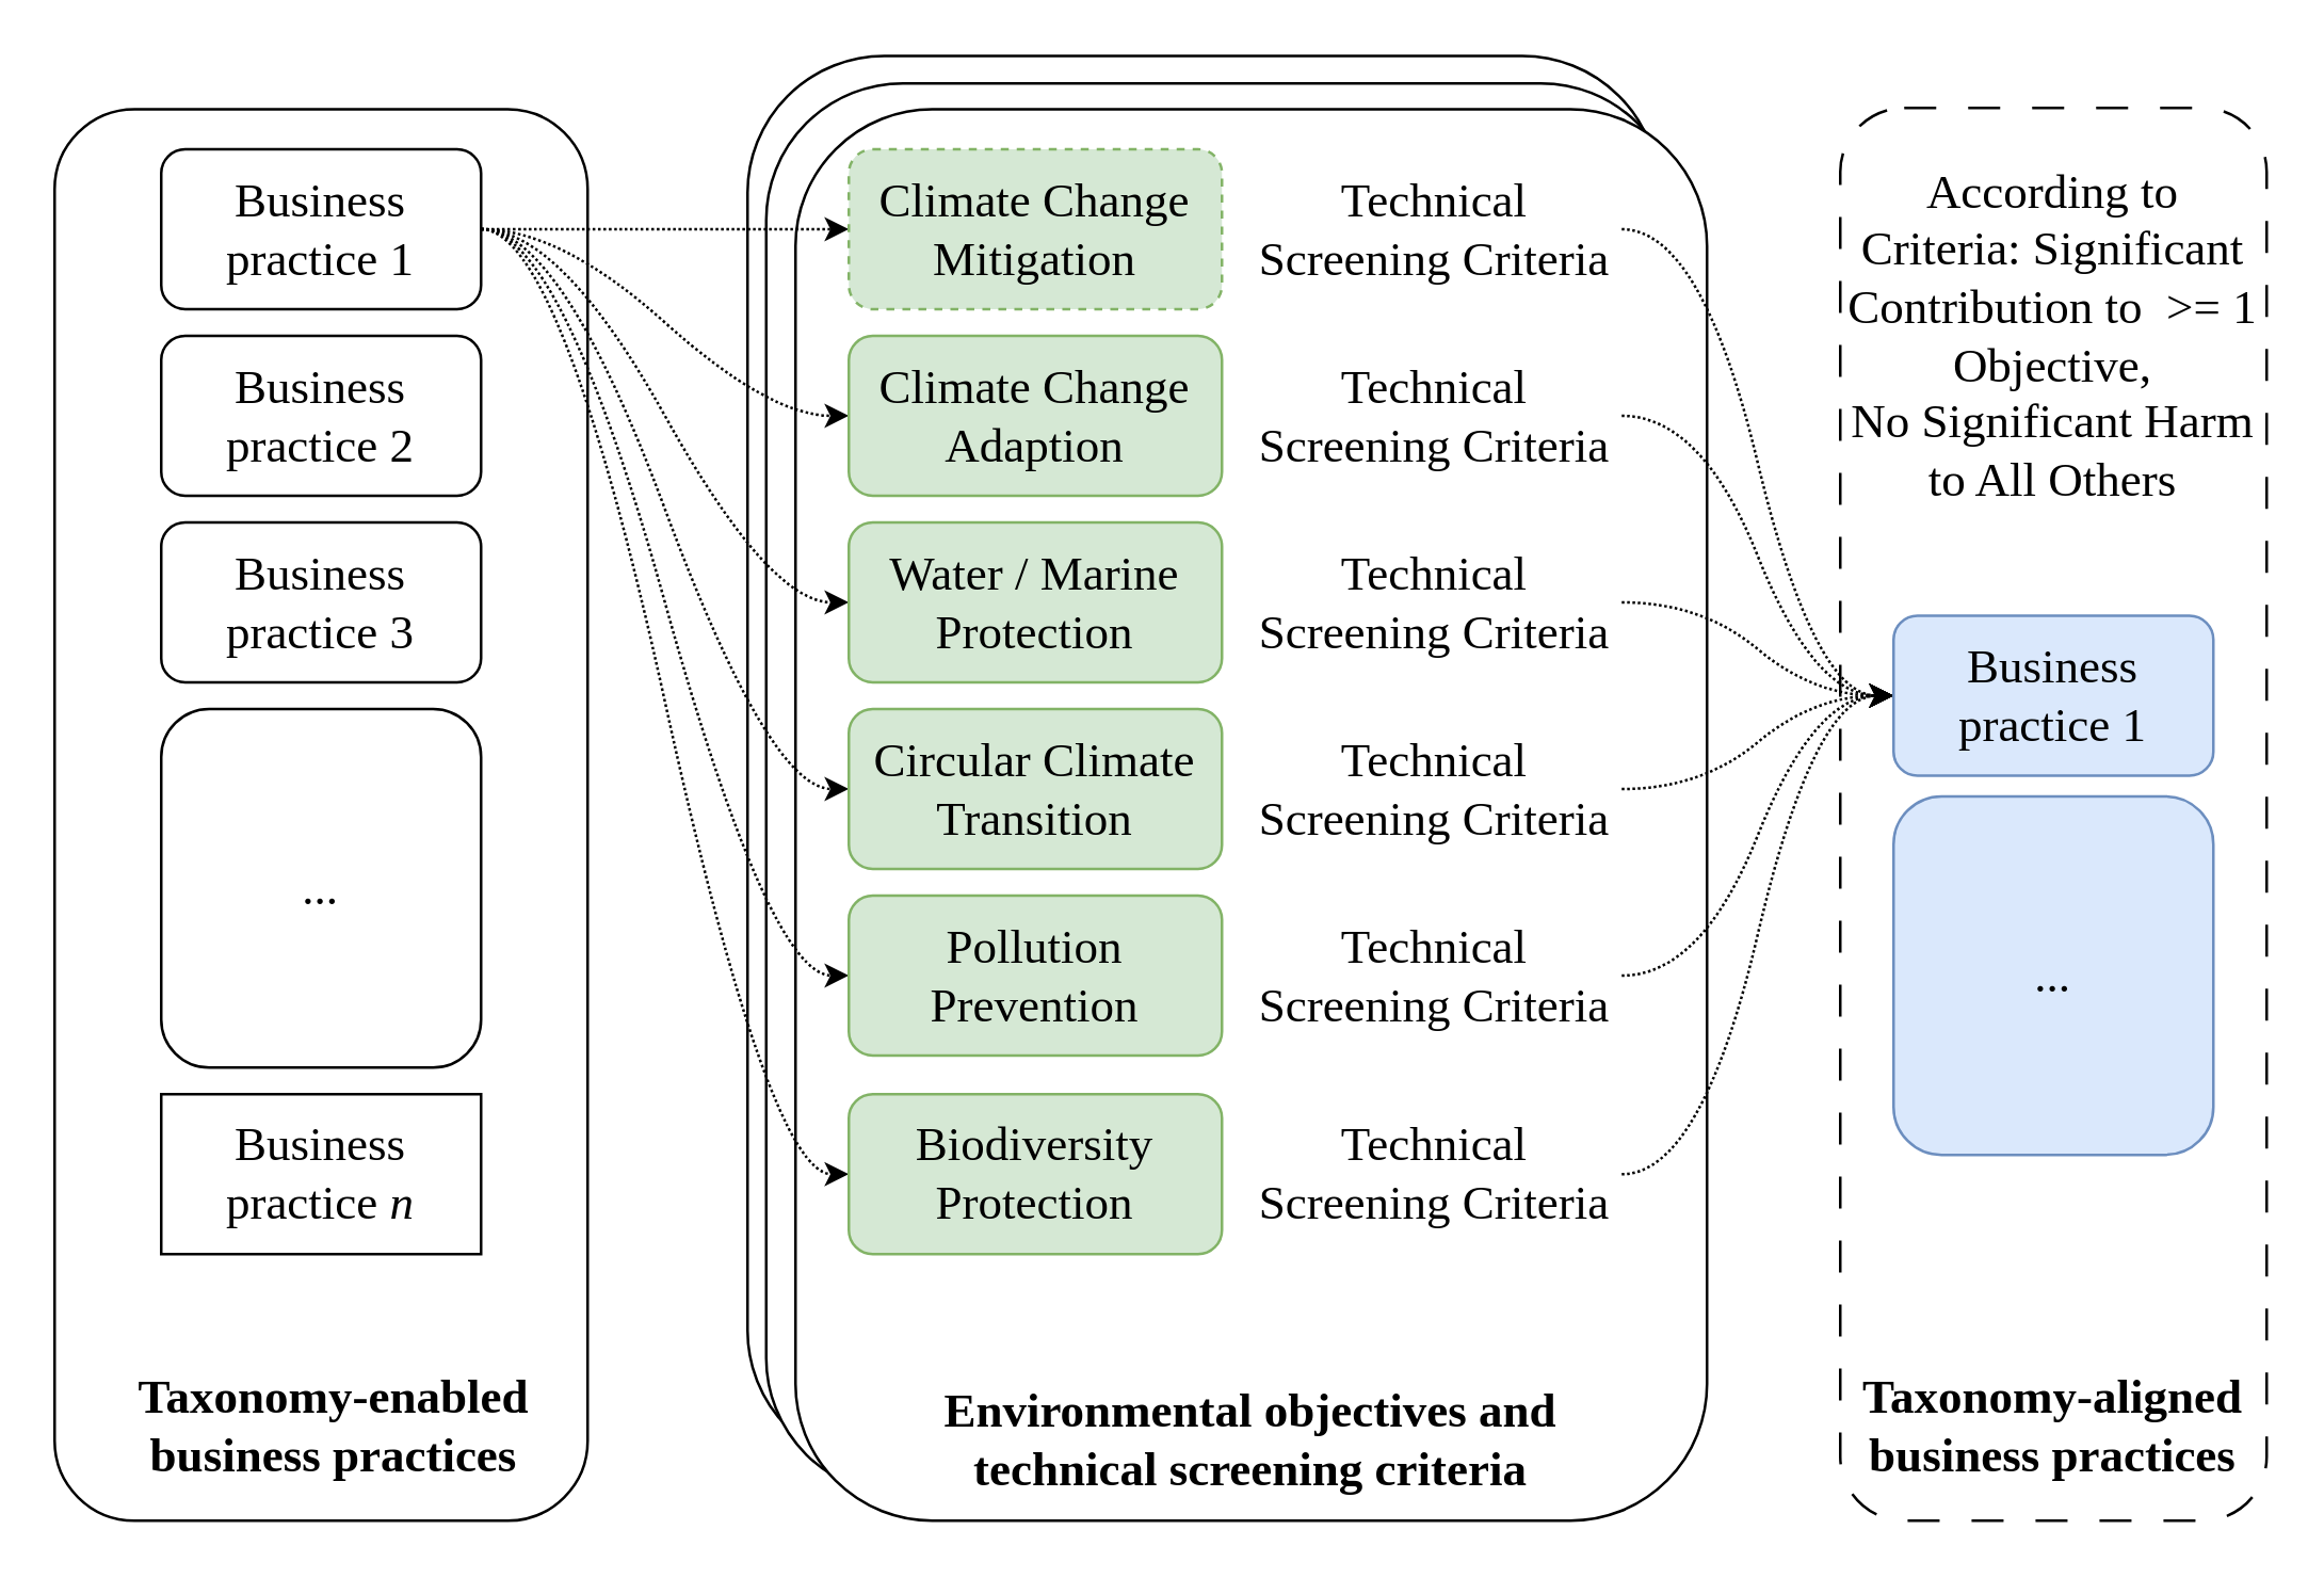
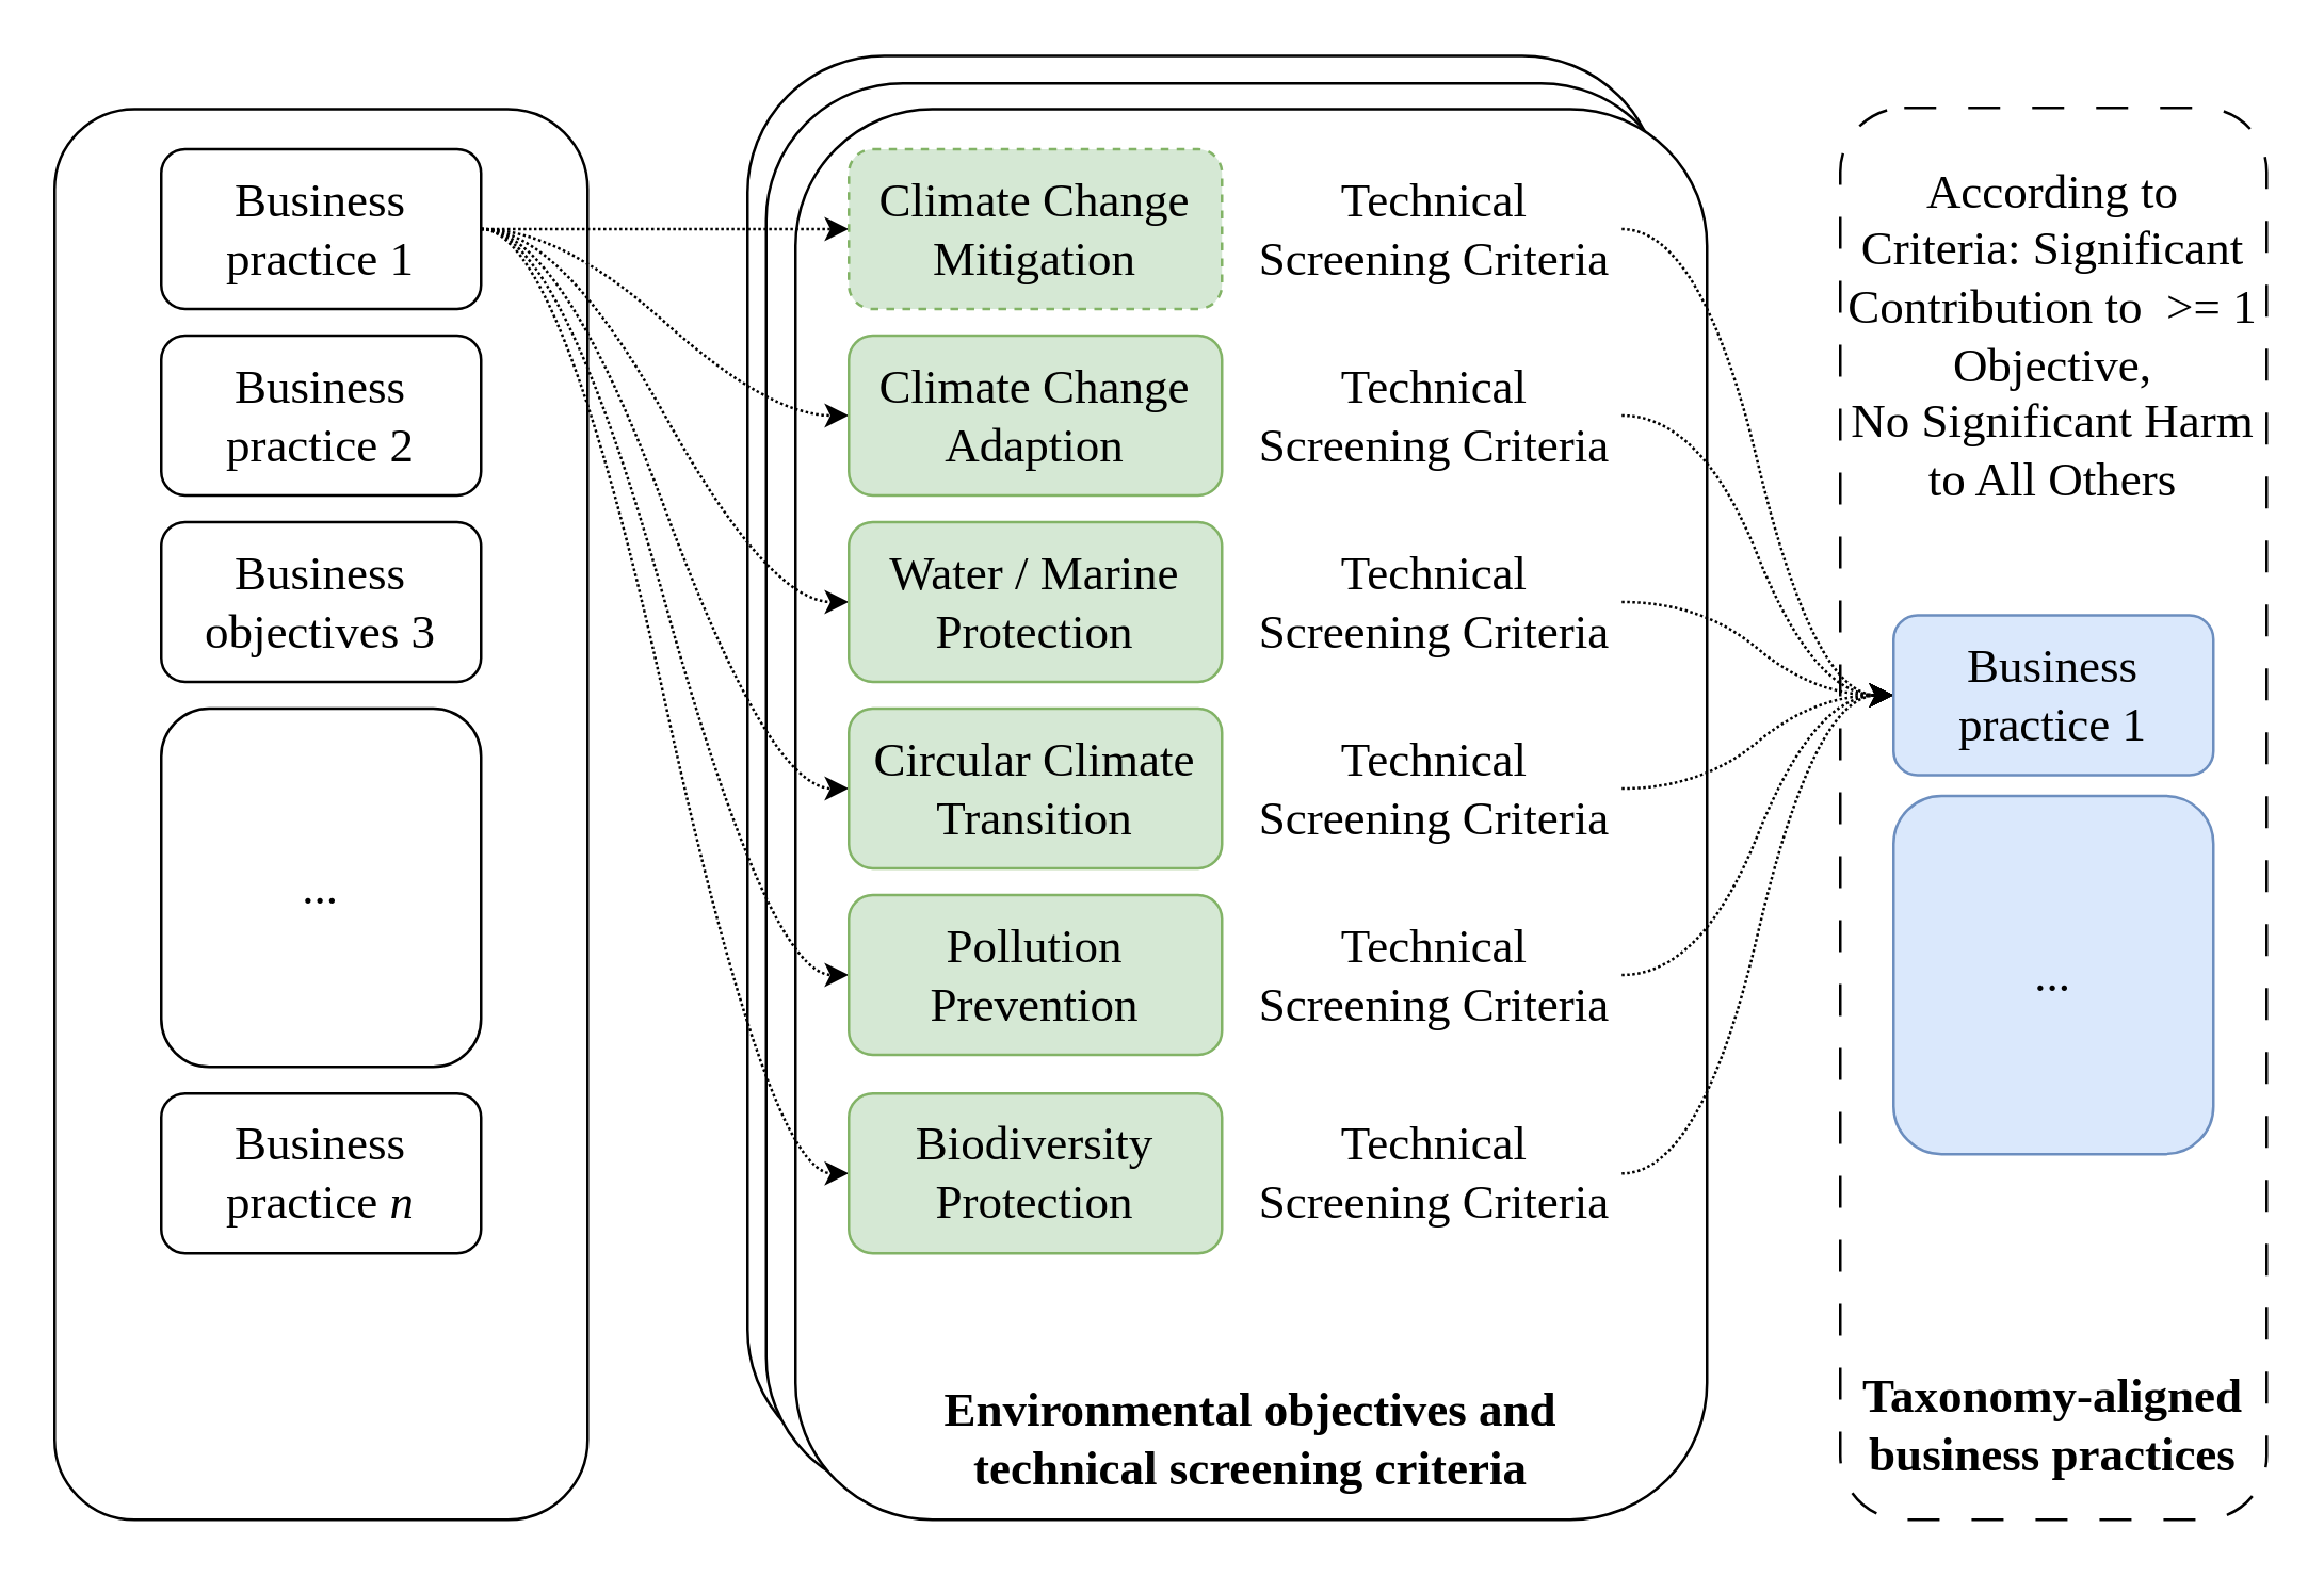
  <mxCell id="0" />
  <mxCell id="1" parent="0" />
  <mxCell id="2" value="" style="rounded=1;whiteSpace=wrap;html=1;fillColor=default;fontFamily=Times New Roman;fontSize=18;fontStyle=0" parent="1" vertex="1"><mxGeometry x="280" y="20.5" width="342" height="529.5" as="geometry" /></mxCell>
  <mxCell id="3" value="" style="rounded=1;whiteSpace=wrap;html=1;fillColor=default;fontFamily=Times New Roman;fontSize=18;fontStyle=0" parent="1" vertex="1"><mxGeometry x="287" y="30.75" width="342" height="529.5" as="geometry" /></mxCell>
  <mxCell id="4" value="" style="rounded=1;whiteSpace=wrap;html=1;fillColor=none;fontFamily=Times New Roman;fontSize=18;fontStyle=0;dashed=1;dashPattern=12 12;" parent="1" vertex="1"><mxGeometry x="690" y="40" width="160" height="530" as="geometry" /></mxCell>
  <mxCell id="5" value="" style="rounded=1;whiteSpace=wrap;html=1;fillColor=default;fontFamily=Times New Roman;fontSize=18;fontStyle=0" parent="1" vertex="1"><mxGeometry x="298" y="40.5" width="342" height="529.5" as="geometry" /></mxCell>
  <mxCell id="6" value="" style="rounded=1;whiteSpace=wrap;html=1;fillColor=none;fontFamily=Times New Roman;fontSize=18;fontStyle=0" parent="1" vertex="1"><mxGeometry x="20" y="40.5" width="200" height="529.5" as="geometry" /></mxCell>
  <mxCell id="7" style="edgeStyle=entityRelationEdgeStyle;rounded=0;orthogonalLoop=1;jettySize=auto;html=1;entryX=0;entryY=0.5;entryDx=0;entryDy=0;fontFamily=Times New Roman;fontSize=18;fontStyle=0;curved=1;dashed=1;dashPattern=1 1;" parent="1" source="13" target="18" edge="1"><mxGeometry relative="1" as="geometry" /></mxCell>
  <mxCell id="8" style="edgeStyle=entityRelationEdgeStyle;rounded=0;orthogonalLoop=1;jettySize=auto;html=1;entryX=0;entryY=0.5;entryDx=0;entryDy=0;fontFamily=Times New Roman;fontSize=18;fontStyle=0;curved=1;dashed=1;dashPattern=1 1;" parent="1" source="13" target="19" edge="1"><mxGeometry relative="1" as="geometry" /></mxCell>
  <mxCell id="9" style="edgeStyle=entityRelationEdgeStyle;rounded=0;orthogonalLoop=1;jettySize=auto;html=1;entryX=0;entryY=0.5;entryDx=0;entryDy=0;fontFamily=Times New Roman;fontSize=18;fontStyle=0;curved=1;dashed=1;dashPattern=1 1;" parent="1" source="13" target="20" edge="1"><mxGeometry relative="1" as="geometry" /></mxCell>
  <mxCell id="10" style="edgeStyle=entityRelationEdgeStyle;rounded=0;orthogonalLoop=1;jettySize=auto;html=1;entryX=0;entryY=0.5;entryDx=0;entryDy=0;fontFamily=Times New Roman;fontSize=18;fontStyle=0;curved=1;dashed=1;dashPattern=1 1;" parent="1" source="13" target="21" edge="1"><mxGeometry relative="1" as="geometry" /></mxCell>
  <mxCell id="11" style="edgeStyle=entityRelationEdgeStyle;rounded=0;orthogonalLoop=1;jettySize=auto;html=1;entryX=0;entryY=0.5;entryDx=0;entryDy=0;fontFamily=Times New Roman;fontSize=18;fontStyle=0;curved=1;dashed=1;dashPattern=1 1;" parent="1" source="13" target="22" edge="1"><mxGeometry relative="1" as="geometry" /></mxCell>
  <mxCell id="12" style="edgeStyle=entityRelationEdgeStyle;rounded=0;orthogonalLoop=1;jettySize=auto;html=1;entryX=0;entryY=0.5;entryDx=0;entryDy=0;fontFamily=Times New Roman;fontSize=18;fontStyle=0;curved=1;dashed=1;dashPattern=1 1;" parent="1" source="13" target="23" edge="1"><mxGeometry relative="1" as="geometry" /></mxCell>
  <mxCell id="13" value="Business practice 1" style="rounded=1;whiteSpace=wrap;html=1;fontFamily=Times New Roman;fontSize=18;fontStyle=0" parent="1" vertex="1"><mxGeometry x="60" y="55.5" width="120" height="60" as="geometry" /></mxCell>
  <mxCell id="14" value="Business practice 2" style="rounded=1;whiteSpace=wrap;html=1;fontFamily=Times New Roman;fontSize=18;fontStyle=0" parent="1" vertex="1"><mxGeometry x="60" y="125.5" width="120" height="60" as="geometry" /></mxCell>
- <mxCell id="15" value="Business practice 3" style="rounded=1;whiteSpace=wrap;html=1;fontFamily=Times New Roman;fontSize=18;fontStyle=0" parent="1" vertex="1"><mxGeometry x="60" y="195.5" width="120" height="60" as="geometry" /></mxCell>
+ <mxCell id="15" value="Business objectives 3" style="rounded=1;whiteSpace=wrap;html=1;fontFamily=Times New Roman;fontSize=18;fontStyle=0" parent="1" vertex="1"><mxGeometry x="60" y="195.5" width="120" height="60" as="geometry" /></mxCell>
  <mxCell id="16" value="..." style="rounded=1;whiteSpace=wrap;html=1;fontFamily=Times New Roman;fontSize=18;fontStyle=0" parent="1" vertex="1"><mxGeometry x="60" y="265.5" width="120" height="134.5" as="geometry" /></mxCell>
- <mxCell id="17" value="&lt;font style=&quot;font-size: 18px;&quot;&gt;Taxonomy-enabled business practices&lt;/font&gt;" style="text;html=1;align=center;verticalAlign=middle;whiteSpace=wrap;rounded=0;fontFamily=Times New Roman;fontSize=18;fontStyle=1" parent="1" vertex="1"><mxGeometry x="40" y="520" width="170" height="30" as="geometry" /></mxCell>
  <mxCell id="18" value="Climate Change Mitigation" style="rounded=1;whiteSpace=wrap;html=1;fontFamily=Times New Roman;fontSize=18;fontStyle=0;fillColor=#d5e8d4;strokeColor=#82b366;dashed=1;" parent="1" vertex="1"><mxGeometry x="318" y="55.5" width="140" height="60" as="geometry" /></mxCell>
  <mxCell id="19" value="Climate Change Adaption" style="rounded=1;whiteSpace=wrap;html=1;fontFamily=Times New Roman;fontSize=18;fontStyle=0;fillColor=#d5e8d4;strokeColor=#82b366;" parent="1" vertex="1"><mxGeometry x="318" y="125.5" width="140" height="60" as="geometry" /></mxCell>
  <mxCell id="20" value="Water / Marine Protection" style="rounded=1;whiteSpace=wrap;html=1;fontFamily=Times New Roman;fontSize=18;fontStyle=0;fillColor=#d5e8d4;strokeColor=#82b366;" parent="1" vertex="1"><mxGeometry x="318" y="195.5" width="140" height="60" as="geometry" /></mxCell>
  <mxCell id="21" value="Circular Climate Transition" style="rounded=1;whiteSpace=wrap;html=1;fontFamily=Times New Roman;fontSize=18;fontStyle=0;fillColor=#d5e8d4;strokeColor=#82b366;" parent="1" vertex="1"><mxGeometry x="318" y="265.5" width="140" height="60" as="geometry" /></mxCell>
  <mxCell id="22" value="Pollution Prevention" style="rounded=1;whiteSpace=wrap;html=1;fontFamily=Times New Roman;fontSize=18;fontStyle=0;fillColor=#d5e8d4;strokeColor=#82b366;" parent="1" vertex="1"><mxGeometry x="318" y="335.5" width="140" height="60" as="geometry" /></mxCell>
  <mxCell id="23" value="Biodiversity Protection" style="rounded=1;whiteSpace=wrap;html=1;fontFamily=Times New Roman;fontSize=18;fontStyle=0;fillColor=#d5e8d4;strokeColor=#82b366;" parent="1" vertex="1"><mxGeometry x="318" y="410" width="140" height="60" as="geometry" /></mxCell>
  <mxCell id="24" style="edgeStyle=entityRelationEdgeStyle;rounded=0;orthogonalLoop=1;jettySize=auto;html=1;entryX=0;entryY=0.5;entryDx=0;entryDy=0;fontFamily=Times New Roman;fontSize=18;fontStyle=0;curved=1;dashed=1;dashPattern=1 1;" parent="1" source="25" target="38" edge="1"><mxGeometry relative="1" as="geometry" /></mxCell>
  <mxCell id="25" value="Technical Screening Criteria" style="text;html=1;align=center;verticalAlign=middle;whiteSpace=wrap;rounded=0;fontFamily=Times New Roman;fontSize=18;fontStyle=0" parent="1" vertex="1"><mxGeometry x="468" y="70.5" width="140" height="30" as="geometry" /></mxCell>
  <mxCell id="26" style="edgeStyle=entityRelationEdgeStyle;rounded=0;orthogonalLoop=1;jettySize=auto;html=1;entryX=0;entryY=0.5;entryDx=0;entryDy=0;fontFamily=Times New Roman;fontSize=18;fontStyle=0;curved=1;dashed=1;dashPattern=1 1;" parent="1" source="27" target="38" edge="1"><mxGeometry relative="1" as="geometry" /></mxCell>
  <mxCell id="27" value="Technical Screening Criteria" style="text;html=1;align=center;verticalAlign=middle;whiteSpace=wrap;rounded=0;fontFamily=Times New Roman;fontSize=18;fontStyle=0" parent="1" vertex="1"><mxGeometry x="468" y="140.5" width="140" height="30" as="geometry" /></mxCell>
  <mxCell id="28" style="edgeStyle=entityRelationEdgeStyle;rounded=0;orthogonalLoop=1;jettySize=auto;html=1;entryX=0;entryY=0.5;entryDx=0;entryDy=0;fontFamily=Times New Roman;fontSize=18;fontStyle=0;curved=1;dashed=1;dashPattern=1 1;" parent="1" source="29" target="38" edge="1"><mxGeometry relative="1" as="geometry" /></mxCell>
  <mxCell id="29" value="Technical Screening Criteria" style="text;html=1;align=center;verticalAlign=middle;whiteSpace=wrap;rounded=0;fontFamily=Times New Roman;fontSize=18;fontStyle=0" parent="1" vertex="1"><mxGeometry x="468" y="210.5" width="140" height="30" as="geometry" /></mxCell>
  <mxCell id="30" style="edgeStyle=entityRelationEdgeStyle;rounded=0;orthogonalLoop=1;jettySize=auto;html=1;entryX=0;entryY=0.5;entryDx=0;entryDy=0;fontFamily=Times New Roman;fontSize=18;fontStyle=0;curved=1;dashed=1;dashPattern=1 1;" parent="1" source="31" target="38" edge="1"><mxGeometry relative="1" as="geometry" /></mxCell>
  <mxCell id="31" value="Technical Screening Criteria" style="text;html=1;align=center;verticalAlign=middle;whiteSpace=wrap;rounded=0;fontFamily=Times New Roman;fontSize=18;fontStyle=0" parent="1" vertex="1"><mxGeometry x="468" y="280.5" width="140" height="30" as="geometry" /></mxCell>
  <mxCell id="32" style="edgeStyle=entityRelationEdgeStyle;rounded=0;orthogonalLoop=1;jettySize=auto;html=1;entryX=0;entryY=0.5;entryDx=0;entryDy=0;fontFamily=Times New Roman;fontSize=18;fontStyle=0;curved=1;dashed=1;dashPattern=1 1;" parent="1" source="33" target="38" edge="1"><mxGeometry relative="1" as="geometry" /></mxCell>
  <mxCell id="33" value="Technical Screening Criteria" style="text;html=1;align=center;verticalAlign=middle;whiteSpace=wrap;rounded=0;fontFamily=Times New Roman;fontSize=18;fontStyle=0" parent="1" vertex="1"><mxGeometry x="468" y="350.5" width="140" height="30" as="geometry" /></mxCell>
  <mxCell id="34" style="edgeStyle=entityRelationEdgeStyle;rounded=0;orthogonalLoop=1;jettySize=auto;html=1;entryX=0;entryY=0.5;entryDx=0;entryDy=0;fontFamily=Times New Roman;fontSize=18;fontStyle=0;curved=1;dashed=1;dashPattern=1 1;" parent="1" source="35" target="38" edge="1"><mxGeometry relative="1" as="geometry" /></mxCell>
  <mxCell id="35" value="Technical Screening Criteria" style="text;html=1;align=center;verticalAlign=middle;whiteSpace=wrap;rounded=0;fontFamily=Times New Roman;fontSize=18;fontStyle=0" parent="1" vertex="1"><mxGeometry x="468" y="425" width="140" height="30" as="geometry" /></mxCell>
- <mxCell id="36" value="Business practice&amp;nbsp;&lt;i&gt;n&lt;/i&gt;" style="whiteSpace=wrap;html=1;fontFamily=Times New Roman;fontSize=18;fontStyle=0;rounded=0;" parent="1" vertex="1"><mxGeometry x="60" y="410" width="120" height="60" as="geometry" /></mxCell>
+ <mxCell id="36" value="Business practice&amp;nbsp;&lt;i&gt;n&lt;/i&gt;" style="rounded=1;whiteSpace=wrap;html=1;fontFamily=Times New Roman;fontSize=18;fontStyle=0" parent="1" vertex="1"><mxGeometry x="60" y="410" width="120" height="60" as="geometry" /></mxCell>
  <mxCell id="37" value="&lt;font style=&quot;font-size: 18px;&quot;&gt;Environmental objectives and technical screening criteria&lt;/font&gt;" style="text;html=1;align=center;verticalAlign=middle;whiteSpace=wrap;rounded=0;fontFamily=Times New Roman;fontSize=18;fontStyle=1" parent="1" vertex="1"><mxGeometry x="329" y="525" width="280" height="30" as="geometry" /></mxCell>
  <mxCell id="38" value="Business practice 1" style="rounded=1;whiteSpace=wrap;html=1;fontFamily=Times New Roman;fontSize=18;fontStyle=0;fillColor=#dae8fc;strokeColor=#6c8ebf;" parent="1" vertex="1"><mxGeometry x="710" y="230.5" width="120" height="60" as="geometry" /></mxCell>
  <mxCell id="39" value="&lt;font style=&quot;font-size: 18px;&quot;&gt;According to Criteria: Significant Contribution to&amp;nbsp; &amp;gt;= 1 Objective,&lt;br style=&quot;font-size: 18px;&quot;&gt;No Significant Harm to All Others&lt;/font&gt;" style="text;html=1;align=center;verticalAlign=middle;whiteSpace=wrap;rounded=0;fontFamily=Times New Roman;fontSize=18;fontStyle=0" parent="1" vertex="1"><mxGeometry x="689.5" y="110.5" width="160" height="30" as="geometry" /></mxCell>
  <mxCell id="40" value="&lt;font style=&quot;font-size: 18px;&quot;&gt;&lt;b&gt;Taxonomy-aligned business practices&lt;/b&gt;&lt;/font&gt;" style="text;html=1;align=center;verticalAlign=middle;whiteSpace=wrap;rounded=0;fontFamily=Times New Roman;fontSize=18;fontStyle=0" parent="1" vertex="1"><mxGeometry x="690" y="520" width="160" height="30" as="geometry" /></mxCell>
  <mxCell id="41" value="..." style="rounded=1;whiteSpace=wrap;html=1;fontFamily=Times New Roman;fontSize=18;fontStyle=0;fillColor=#dae8fc;strokeColor=#6c8ebf;" parent="1" vertex="1"><mxGeometry x="710" y="298.25" width="120" height="134.5" as="geometry" /></mxCell>
